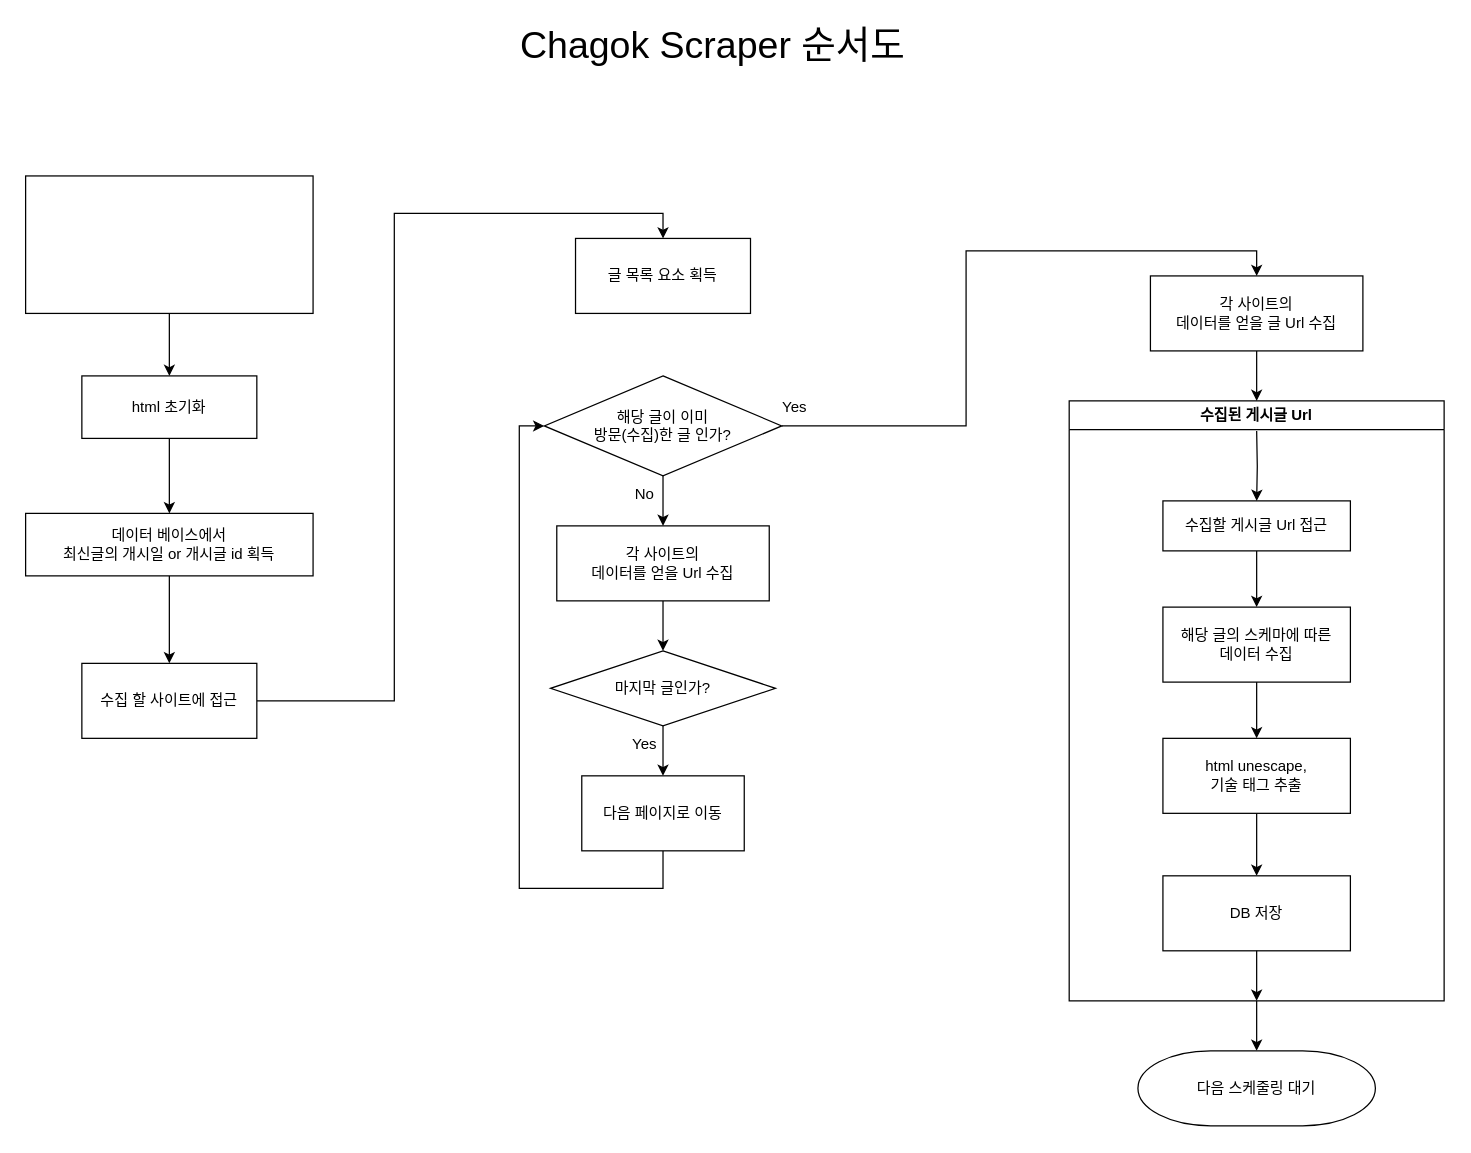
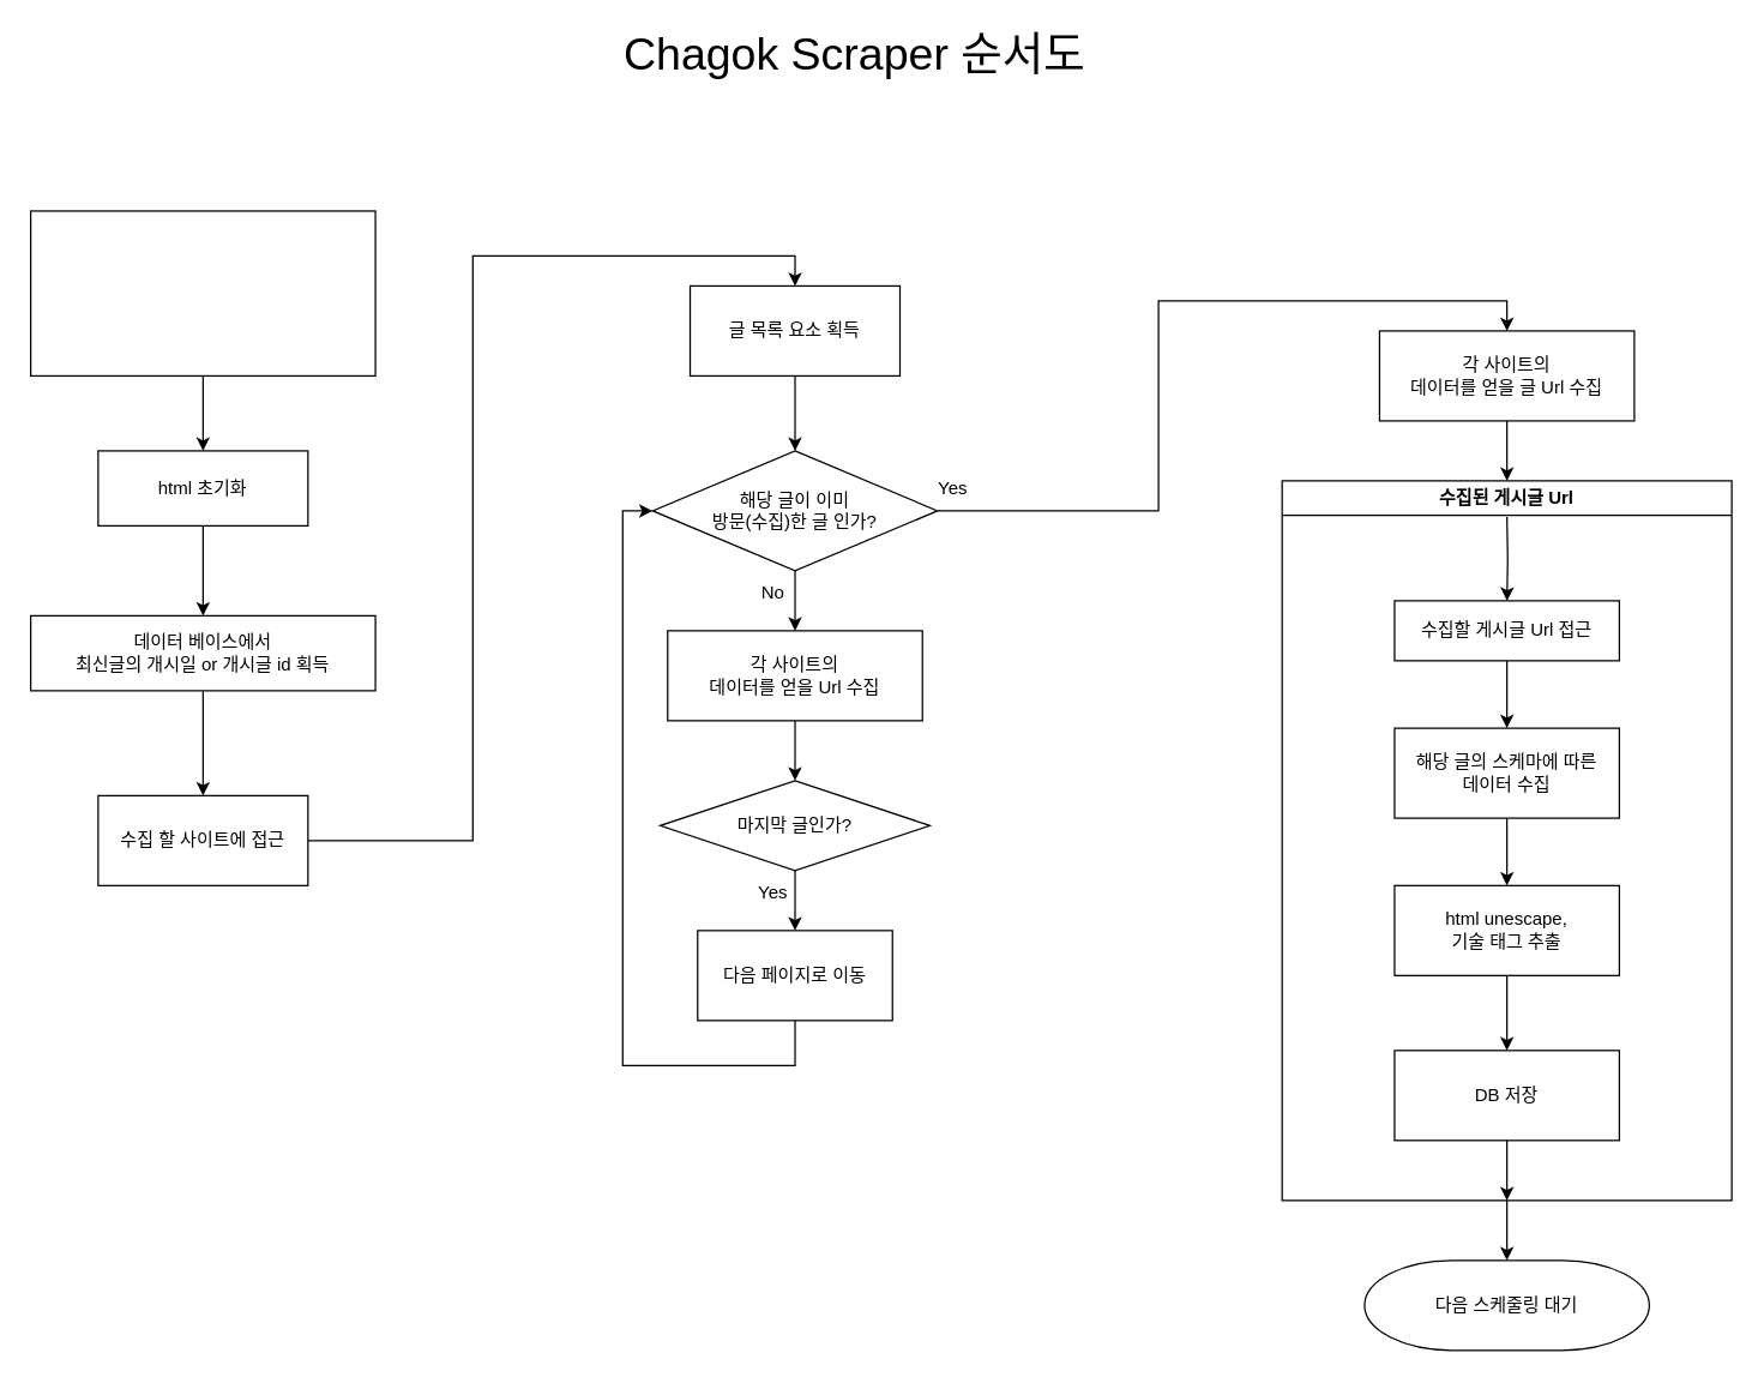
  <mxCell id="0" />
  <mxCell id="1" parent="0" />
  <mxCell id="2" value="&lt;font style=&quot;font-size: 30px;&quot;&gt;Chagok Scraper 순서도&lt;br style=&quot;font-size: 30px;&quot;&gt;&lt;/font&gt;" style="text;html=1;strokeColor=none;fillColor=none;align=center;verticalAlign=middle;whiteSpace=wrap;rounded=0;fontSize=30;" vertex="1" parent="1"><mxGeometry x="395" y="20" width="350" height="30" as="geometry" /></mxCell>
  <mxCell id="3" style="edgeStyle=orthogonalEdgeStyle;rounded=0;orthogonalLoop=1;jettySize=auto;html=1;entryX=0.5;entryY=0;entryDx=0;entryDy=0;" edge="1" parent="1" source="4" target="8"><mxGeometry relative="1" as="geometry" /></mxCell>
  <mxCell id="4" value="&lt;div&gt;각 사이트의 &lt;br&gt;&lt;/div&gt;&lt;div&gt;데이터를 얻을 글 Url 수집&lt;br&gt;&lt;/div&gt;" style="rounded=0;whiteSpace=wrap;html=1;" vertex="1" parent="1"><mxGeometry x="920" y="220" width="170" height="60" as="geometry" /></mxCell>
  <mxCell id="5" style="edgeStyle=orthogonalEdgeStyle;rounded=0;orthogonalLoop=1;jettySize=auto;html=1;entryX=0.5;entryY=0;entryDx=0;entryDy=0;" edge="1" parent="1" source="6" target="27"><mxGeometry relative="1" as="geometry"><Array as="points"><mxPoint x="315" y="560" /><mxPoint x="315" y="170" /><mxPoint x="530" y="170" /></Array></mxGeometry></mxCell>
  <mxCell id="6" value="수집 할 사이트에 접근" style="rounded=0;whiteSpace=wrap;html=1;" vertex="1" parent="1"><mxGeometry x="65" y="530" width="140" height="60" as="geometry" /></mxCell>
  <mxCell id="7" style="edgeStyle=orthogonalEdgeStyle;rounded=0;orthogonalLoop=1;jettySize=auto;html=1;" edge="1" parent="1" source="8" target="38"><mxGeometry relative="1" as="geometry" /></mxCell>
  <mxCell id="8" value="수집된 게시글 Url" style="swimlane;whiteSpace=wrap;html=1;" vertex="1" parent="1"><mxGeometry x="855" y="320" width="300" height="480" as="geometry" /></mxCell>
  <mxCell id="9" style="edgeStyle=orthogonalEdgeStyle;rounded=0;orthogonalLoop=1;jettySize=auto;html=1;entryX=0.5;entryY=0;entryDx=0;entryDy=0;" edge="1" parent="8" source="10" target="12"><mxGeometry relative="1" as="geometry" /></mxCell>
  <mxCell id="10" value="&lt;div&gt;해당 글의 스케마에 따른&lt;/div&gt;&lt;div&gt;데이터 수집&lt;br&gt;&lt;/div&gt;" style="rounded=0;whiteSpace=wrap;html=1;" vertex="1" parent="8"><mxGeometry x="75" y="165" width="150" height="60" as="geometry" /></mxCell>
  <mxCell id="11" style="edgeStyle=orthogonalEdgeStyle;rounded=0;orthogonalLoop=1;jettySize=auto;html=1;entryX=0.5;entryY=0;entryDx=0;entryDy=0;" edge="1" parent="8" source="12" target="13"><mxGeometry relative="1" as="geometry" /></mxCell>
  <mxCell id="12" value="&lt;div&gt;html unescape, &lt;br&gt;&lt;/div&gt;&lt;div&gt;기술 태그 추출&lt;/div&gt;" style="rounded=0;whiteSpace=wrap;html=1;" vertex="1" parent="8"><mxGeometry x="75" y="270" width="150" height="60" as="geometry" /></mxCell>
  <mxCell id="13" value="DB 저장" style="rounded=0;whiteSpace=wrap;html=1;" vertex="1" parent="8"><mxGeometry x="75" y="380" width="150" height="60" as="geometry" /></mxCell>
  <mxCell id="14" value="" style="endArrow=classic;html=1;rounded=0;exitX=0.5;exitY=1;exitDx=0;exitDy=0;entryX=0.5;entryY=1;entryDx=0;entryDy=0;" edge="1" parent="8" source="13" target="8"><mxGeometry width="50" height="50" relative="1" as="geometry"><mxPoint x="260" y="410" as="sourcePoint" /><mxPoint x="310" y="360" as="targetPoint" /></mxGeometry></mxCell>
  <mxCell id="15" value="" style="edgeStyle=orthogonalEdgeStyle;rounded=0;orthogonalLoop=1;jettySize=auto;html=1;" edge="1" parent="8" source="16" target="10"><mxGeometry relative="1" as="geometry" /></mxCell>
  <mxCell id="16" value="수집할 게시글 Url 접근" style="rounded=0;whiteSpace=wrap;html=1;" vertex="1" parent="8"><mxGeometry x="75" y="80" width="150" height="40" as="geometry" /></mxCell>
  <mxCell id="17" value="" style="edgeStyle=orthogonalEdgeStyle;rounded=0;orthogonalLoop=1;jettySize=auto;html=1;entryX=0.5;entryY=0;entryDx=0;entryDy=0;" edge="1" parent="8" target="16"><mxGeometry relative="1" as="geometry"><mxPoint x="150" y="24" as="sourcePoint" /><mxPoint x="150" y="70" as="targetPoint" /></mxGeometry></mxCell>
  <mxCell id="18" style="edgeStyle=orthogonalEdgeStyle;rounded=0;orthogonalLoop=1;jettySize=auto;html=1;" edge="1" parent="1" source="19" target="21"><mxGeometry relative="1" as="geometry" /></mxCell>
  <mxCell id="19" value="" style="rounded=0;whiteSpace=wrap;html=1;" vertex="1" parent="1"><mxGeometry x="20" y="140" width="230" height="110" as="geometry" /></mxCell>
  <mxCell id="20" style="edgeStyle=orthogonalEdgeStyle;rounded=0;orthogonalLoop=1;jettySize=auto;html=1;" edge="1" parent="1" source="21" target="23"><mxGeometry relative="1" as="geometry" /></mxCell>
  <mxCell id="21" value="html 초기화" style="rounded=0;whiteSpace=wrap;html=1;" vertex="1" parent="1"><mxGeometry x="65" y="300" width="140" height="50" as="geometry" /></mxCell>
  <mxCell id="22" style="edgeStyle=orthogonalEdgeStyle;rounded=0;orthogonalLoop=1;jettySize=auto;html=1;entryX=0.5;entryY=0;entryDx=0;entryDy=0;" edge="1" parent="1" source="23" target="6"><mxGeometry relative="1" as="geometry" /></mxCell>
  <mxCell id="23" value="&lt;div&gt;데이터 베이스에서&lt;/div&gt;&lt;div&gt;최신글의 개시일 or 개시글 id 획득&lt;br&gt;&lt;/div&gt;" style="rounded=0;whiteSpace=wrap;html=1;" vertex="1" parent="1"><mxGeometry x="20" y="410" width="230" height="50" as="geometry" /></mxCell>
  <mxCell id="24" style="edgeStyle=orthogonalEdgeStyle;rounded=0;orthogonalLoop=1;jettySize=auto;html=1;entryX=0.5;entryY=0;entryDx=0;entryDy=0;" edge="1" parent="1" source="25" target="34"><mxGeometry relative="1" as="geometry" /></mxCell>
  <mxCell id="25" value="&lt;div&gt;각 사이트의 &lt;br&gt;&lt;/div&gt;&lt;div&gt;데이터를 얻을 Url 수집&lt;br&gt;&lt;/div&gt;" style="rounded=0;whiteSpace=wrap;html=1;" vertex="1" parent="1"><mxGeometry x="445" y="420" width="170" height="60" as="geometry" /></mxCell>
+ <mxCell id="26" style="edgeStyle=orthogonalEdgeStyle;rounded=0;orthogonalLoop=1;jettySize=auto;html=1;entryX=0.5;entryY=0;entryDx=0;entryDy=0;" edge="1" parent="1" source="27" target="30"><mxGeometry relative="1" as="geometry" /></mxCell>
  <mxCell id="27" value="글 목록 요소 획득" style="rounded=0;whiteSpace=wrap;html=1;" vertex="1" parent="1"><mxGeometry x="460" y="190" width="140" height="60" as="geometry" /></mxCell>
  <mxCell id="28" style="edgeStyle=orthogonalEdgeStyle;rounded=0;orthogonalLoop=1;jettySize=auto;html=1;entryX=0.5;entryY=0;entryDx=0;entryDy=0;" edge="1" parent="1" source="30" target="25"><mxGeometry relative="1" as="geometry" /></mxCell>
  <mxCell id="29" style="edgeStyle=orthogonalEdgeStyle;rounded=0;orthogonalLoop=1;jettySize=auto;html=1;entryX=0.5;entryY=0;entryDx=0;entryDy=0;" edge="1" parent="1" source="30" target="4"><mxGeometry relative="1" as="geometry" /></mxCell>
  <mxCell id="30" value="&lt;div&gt;해당 글이 이미&lt;/div&gt;&lt;div&gt;방문(수집)한 글 인가?&lt;br&gt;&lt;/div&gt;" style="rhombus;whiteSpace=wrap;html=1;" vertex="1" parent="1"><mxGeometry x="435" y="300" width="190" height="80" as="geometry" /></mxCell>
  <mxCell id="31" value="No" style="text;html=1;align=center;verticalAlign=middle;resizable=0;points=[];autosize=1;strokeColor=none;fillColor=none;" vertex="1" parent="1"><mxGeometry x="495" y="380" width="40" height="30" as="geometry" /></mxCell>
  <mxCell id="32" value="Yes" style="text;html=1;align=center;verticalAlign=middle;resizable=0;points=[];autosize=1;strokeColor=none;fillColor=none;" vertex="1" parent="1"><mxGeometry x="615" y="310" width="40" height="30" as="geometry" /></mxCell>
  <mxCell id="33" style="edgeStyle=orthogonalEdgeStyle;rounded=0;orthogonalLoop=1;jettySize=auto;html=1;entryX=0.5;entryY=0;entryDx=0;entryDy=0;" edge="1" parent="1" source="34" target="36"><mxGeometry relative="1" as="geometry" /></mxCell>
  <mxCell id="34" value="마지막 글인가?" style="rhombus;whiteSpace=wrap;html=1;" vertex="1" parent="1"><mxGeometry x="440" y="520" width="180" height="60" as="geometry" /></mxCell>
  <mxCell id="35" style="edgeStyle=orthogonalEdgeStyle;rounded=0;orthogonalLoop=1;jettySize=auto;html=1;entryX=0;entryY=0.5;entryDx=0;entryDy=0;exitX=0.5;exitY=1;exitDx=0;exitDy=0;" edge="1" parent="1" source="36" target="30"><mxGeometry relative="1" as="geometry"><Array as="points"><mxPoint x="530" y="710" /><mxPoint x="415" y="710" /><mxPoint x="415" y="340" /></Array></mxGeometry></mxCell>
  <mxCell id="36" value="다음 페이지로 이동" style="rounded=0;whiteSpace=wrap;html=1;" vertex="1" parent="1"><mxGeometry x="465" y="620" width="130" height="60" as="geometry" /></mxCell>
  <mxCell id="37" value="Yes" style="text;html=1;align=center;verticalAlign=middle;resizable=0;points=[];autosize=1;strokeColor=none;fillColor=none;" vertex="1" parent="1"><mxGeometry x="495" y="580" width="40" height="30" as="geometry" /></mxCell>
  <mxCell id="38" value="다음 스케줄링 대기" style="strokeWidth=1;html=1;shape=mxgraph.flowchart.terminator;whiteSpace=wrap;" vertex="1" parent="1"><mxGeometry x="910" y="840" width="190" height="60" as="geometry" /></mxCell>
